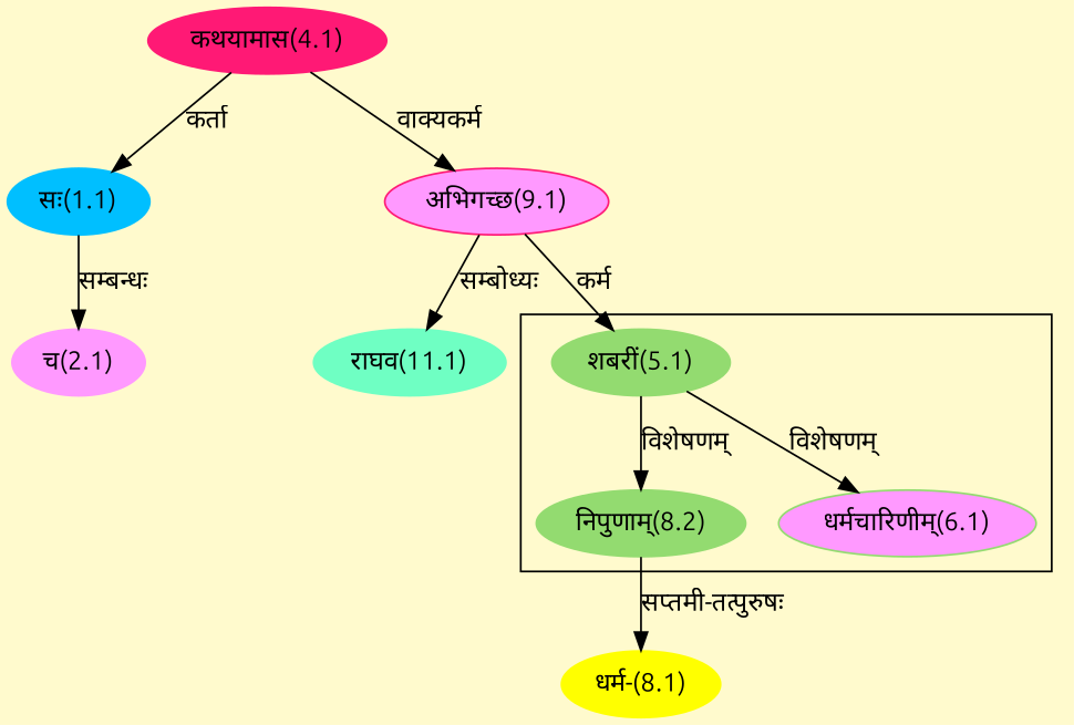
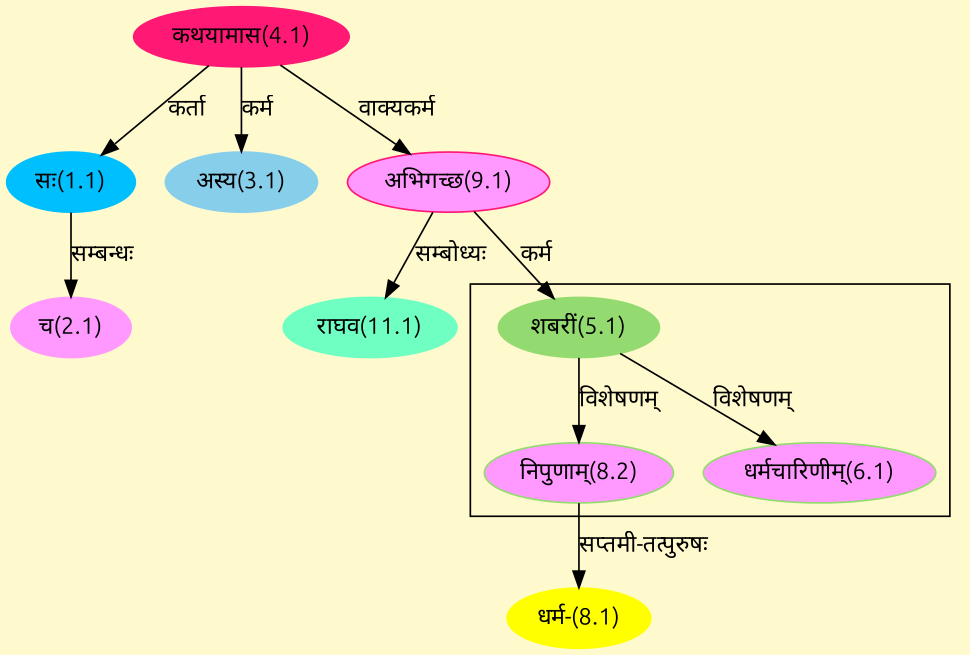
  digraph {
    bgcolor=lemonchiffon1
    compound=true
    fontname=Ubuntu
    rankdir=BT
    node [color="#93DB70" fontname=Ubuntu style=filled]
    edge [dir=back fontname=Ubuntu]
    n1 [fillcolor="#FF99FF" label="धर्मचारिणीम्(6.1)"]
    n2 [label="शबरीं(5.1)"]
-   n3 [label="निपुणाम्(8.2)"]
+   n3 [label="निपुणाम्(8.2)" fillcolor="#FF99FF"]
    n4 [color="#FF1975" fillcolor="#FF99FF" label="अभिगच्छ(9.1)"]
    n5 [color="#FF1975" label="कथयामास(4.1)"]
    n6 [color="#00BFFF" label="सः(1.1)"]
    n7 [color="#FF99FF" label="च(2.1)"]
+   n8 [color="#87CEEB" label="अस्य(3.1)"]
    n9 [color="#FFFF00" label="धर्म-(8.1)"]
    n10 [color="#6FFFC3" label="राघव(11.1)"]
    subgraph cluster_1 {
      n1
      n2
      n3
    }
    n1 -> n2 [label="विशेषणम्"]
    n2 -> n4 [label="कर्म"]
    n3 -> n2 [label="विशेषणम्"]
    n4 -> n5 [label="वाक्यकर्म"]
    n6 -> n5 [label="कर्ता"]
    n7 -> n6 [label="सम्बन्धः"]
+   n8 -> n5 [label="कर्म"]
    n9 -> n3 [label="सप्तमी-तत्पुरुषः"]
    n10 -> n4 [label="सम्बोध्यः"]
  }
